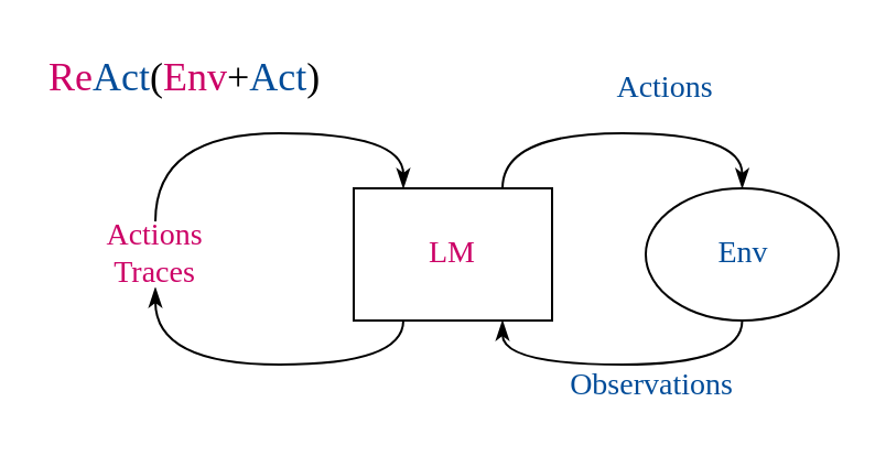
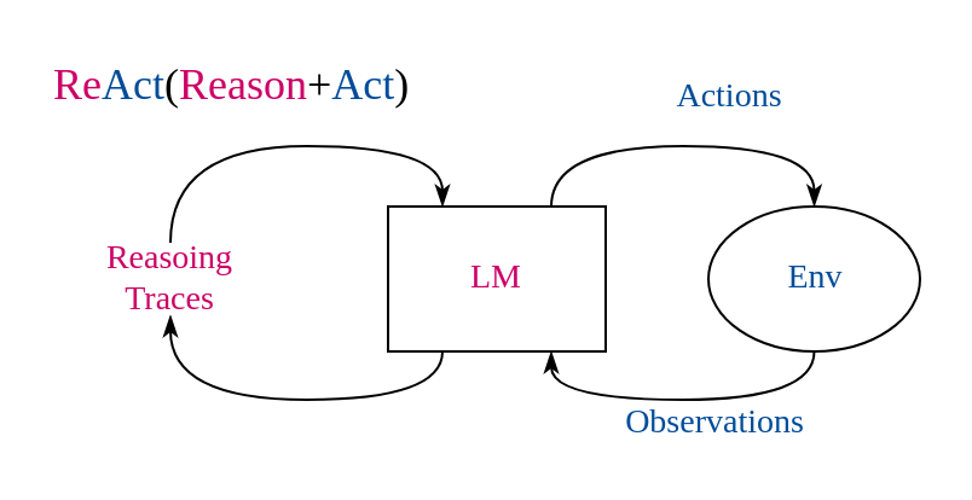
  <mxCell id="0" />
  <mxCell id="1" parent="0" />
  <mxCell id="2" style="edgeStyle=orthogonalEdgeStyle;rounded=0;orthogonalLoop=1;jettySize=auto;html=1;exitX=0.75;exitY=0;exitDx=0;exitDy=0;entryX=0.5;entryY=0;entryDx=0;entryDy=0;curved=1;endArrow=classicThin;endFill=1;fontSize=14;fontFamily=Verdana;" edge="1" parent="1" source="4" target="6"><mxGeometry relative="1" as="geometry"><Array as="points"><mxPoint x="227" y="60" /><mxPoint x="336" y="60" /></Array></mxGeometry></mxCell>
  <mxCell id="3" style="edgeStyle=orthogonalEdgeStyle;rounded=0;orthogonalLoop=1;jettySize=auto;html=1;exitX=0.25;exitY=1;exitDx=0;exitDy=0;entryX=0.5;entryY=1;entryDx=0;entryDy=0;curved=1;endArrow=classicThin;endFill=1;fontSize=14;fontFamily=Verdana;" edge="1" parent="1" source="4" target="11"><mxGeometry relative="1" as="geometry" /></mxCell>
  <mxCell id="4" value="LM" style="rounded=0;whiteSpace=wrap;html=1;fontColor=#CC0066;fontSize=14;fontFamily=Verdana;" diagramCategory="general" diagramName="Rectangle" vertex="1" parent="1"><mxGeometry x="160" y="85" width="90" height="60" as="geometry" /></mxCell>
  <mxCell id="5" style="edgeStyle=orthogonalEdgeStyle;rounded=0;orthogonalLoop=1;jettySize=auto;html=1;exitX=0.5;exitY=1;exitDx=0;exitDy=0;entryX=0.75;entryY=1;entryDx=0;entryDy=0;curved=1;endArrow=classicThin;endFill=1;fontSize=14;fontFamily=Verdana;" edge="1" parent="1" source="6" target="4"><mxGeometry relative="1" as="geometry" /></mxCell>
  <mxCell id="6" value="Env" style="ellipse;whiteSpace=wrap;html=1;fontColor=#004C99;fontSize=14;fontFamily=Verdana;" diagramCategory="general" diagramName="Rectangle" vertex="1" parent="1"><mxGeometry x="292.5" y="85" width="87.5" height="60" as="geometry" /></mxCell>
- <mxCell id="7" value="&lt;font color=&quot;#cc0066&quot; style=&quot;font-size: 18px;&quot;&gt;Re&lt;/font&gt;&lt;font color=&quot;#004c99&quot; style=&quot;font-size: 18px;&quot;&gt;Act&lt;/font&gt;(&lt;font color=&quot;#cc0066&quot; style=&quot;font-size: 18px;&quot;&gt;Env&lt;/font&gt;+&lt;font color=&quot;#004c99&quot; style=&quot;font-size: 18px;&quot;&gt;Act&lt;/font&gt;)" style="text;html=1;align=left;verticalAlign=middle;resizable=0;points=[];autosize=1;fontSize=18;fontFamily=Verdana;" vertex="1" parent="1"><mxGeometry x="20" y="20" width="190" height="30" as="geometry" /></mxCell>
+ <mxCell id="7" value="&lt;font color=&quot;#cc0066&quot; style=&quot;font-size: 18px;&quot;&gt;Re&lt;/font&gt;&lt;font color=&quot;#004c99&quot; style=&quot;font-size: 18px;&quot;&gt;Act&lt;/font&gt;(&lt;font color=&quot;#cc0066&quot; style=&quot;font-size: 18px;&quot;&gt;Reason&lt;/font&gt;+&lt;font color=&quot;#004c99&quot; style=&quot;font-size: 18px;&quot;&gt;Act&lt;/font&gt;)" style="text;html=1;align=left;verticalAlign=middle;resizable=0;points=[];autosize=1;fontSize=18;fontFamily=Verdana;" vertex="1" parent="1"><mxGeometry x="20" y="20" width="190" height="30" as="geometry" /></mxCell>
  <mxCell id="8" value="Actions" style="text;html=1;align=center;verticalAlign=middle;resizable=0;points=[];autosize=1;fontColor=#004C99;fontSize=14;fontFamily=Verdana;" vertex="1" parent="1"><mxGeometry x="266" y="30" width="70" height="20" as="geometry" /></mxCell>
  <mxCell id="9" value="Observations" style="text;html=1;align=center;verticalAlign=middle;resizable=0;points=[];autosize=1;fontColor=#004C99;fontSize=14;fontFamily=Verdana;" vertex="1" parent="1"><mxGeometry x="240" y="165" width="110" height="20" as="geometry" /></mxCell>
  <mxCell id="10" style="edgeStyle=orthogonalEdgeStyle;curved=1;rounded=0;orthogonalLoop=1;jettySize=auto;html=1;entryX=0.25;entryY=0;entryDx=0;entryDy=0;endArrow=classicThin;endFill=1;exitX=0.5;exitY=0;exitDx=0;exitDy=0;fontSize=14;fontFamily=Verdana;" edge="1" parent="1" source="11" target="4"><mxGeometry relative="1" as="geometry"><Array as="points"><mxPoint x="70" y="60" /><mxPoint x="183" y="60" /></Array></mxGeometry></mxCell>
- <mxCell id="11" value="Actions&lt;br style=&quot;font-size: 14px;&quot;&gt;Traces" style="rounded=1;whiteSpace=wrap;html=1;strokeColor=none;fontColor=#CC0066;fontSize=14;fontFamily=Verdana;" diagramCategory="general" diagramName="RoundedRectangle" vertex="1" parent="1"><mxGeometry x="45" y="100" width="50" height="30" as="geometry" /></mxCell>
+ <mxCell id="11" value="Reasoing&lt;br style=&quot;font-size: 14px;&quot;&gt;Traces" style="rounded=1;whiteSpace=wrap;html=1;strokeColor=none;fontColor=#CC0066;fontSize=14;fontFamily=Verdana;" diagramCategory="general" diagramName="RoundedRectangle" vertex="1" parent="1"><mxGeometry x="45" y="100" width="50" height="30" as="geometry" /></mxCell>
